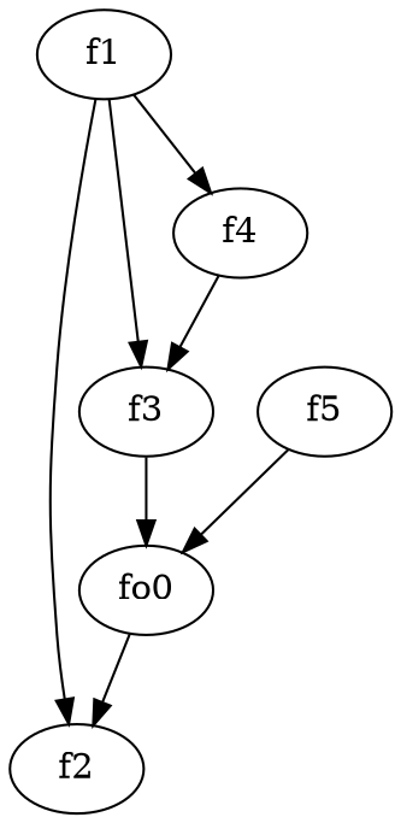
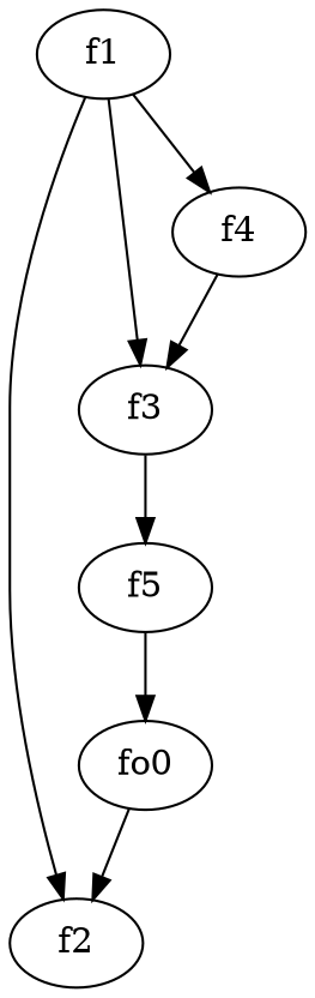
  strict digraph {
    edge [weight=2]
    f1
    f2
    f3
    f4
    n5 [label=fo0]
    f5
    f1 -> f2
    f1 -> f3
    f1 -> f4
-   f3 -> n5
+   f3 -> f5
    f4 -> f3
    n5 -> f2
    f5 -> n5
  }
